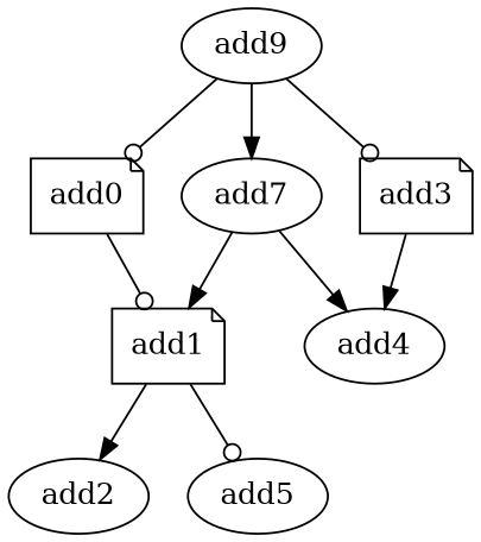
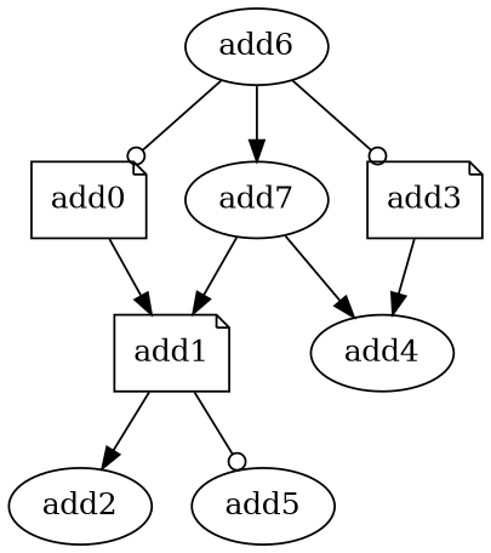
  strict digraph {
    node [opcode=add shape=ellipse]
    edge [arrowhead=normal]
    add1 [shape=note]
    add7
    add4
    add2
    add5
-   add6 [label=add9]
+   add6
    add0 [shape=note]
    add3 [shape=note]
    add1 -> add2
    add1 -> add5 [arrowhead=odot]
    add7 -> add1
    add7 -> add4
    add6 -> add7
    add6 -> add0 [arrowhead=odot]
    add6 -> add3 [arrowhead=odot]
-   add0 -> add1 [arrowhead=odot]
+   add0 -> add1
    add3 -> add4
  }
